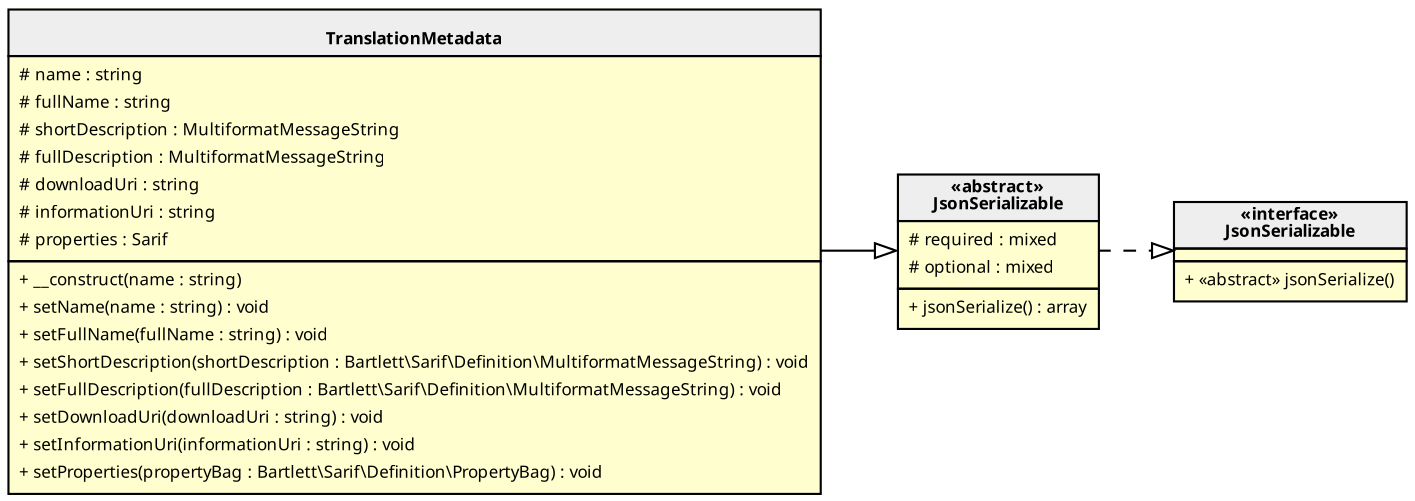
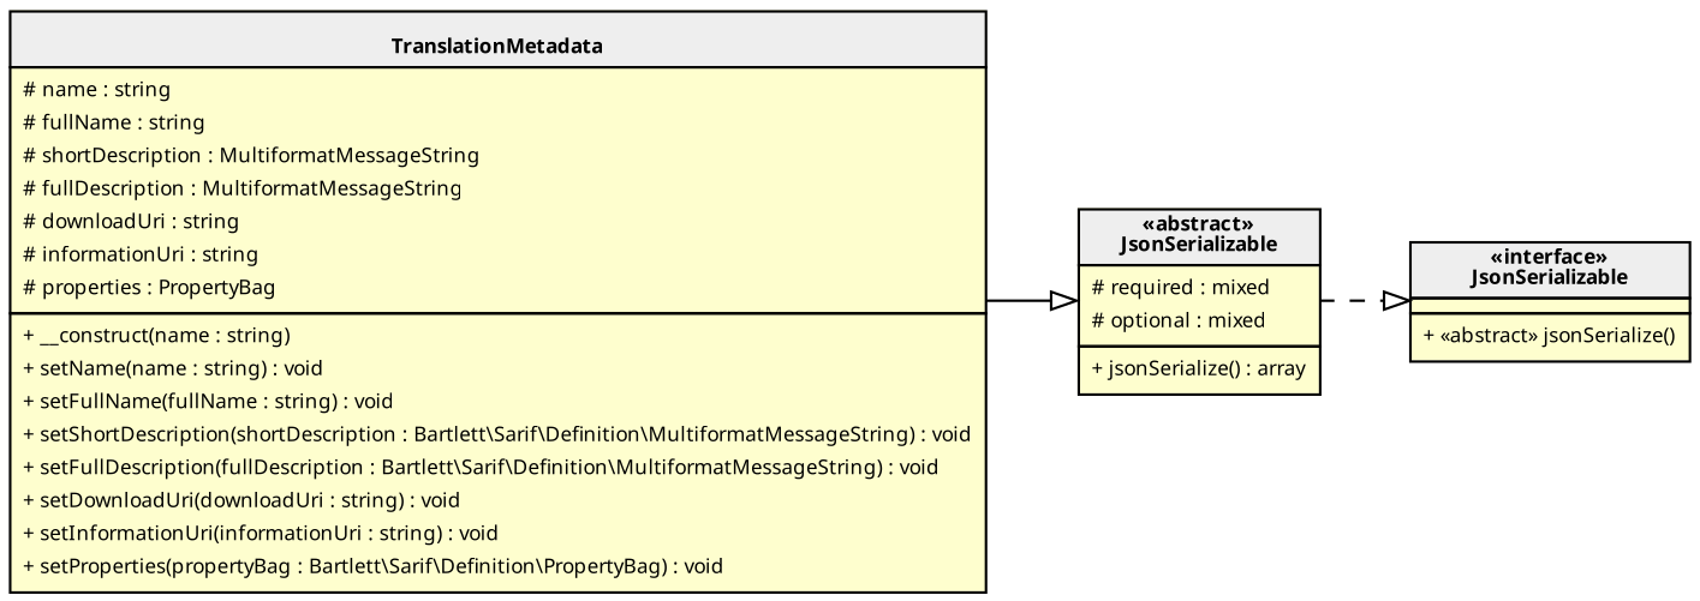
  digraph {
    rankdir=LR
    fontname="Noto Sans"
    node [fillcolor="#FEFECE" fontname="Noto Sans" fontsize=8 margin=0 shape=none style=filled]
    edge [arrowhead=empty fontname="Noto Sans" fontsize=8]
    n1 [label=< <table cellspacing="0" border="0" cellborder="1">     <tr><td bgcolor="#eeeeee"><b>«abstract»<br/>JsonSerializable</b></td></tr>     <tr><td><table border="0" cellspacing="0" cellpadding="2">     <tr><td align="left"># required : mixed</td></tr>     <tr><td align="left"># optional : mixed</td></tr> </table></td></tr>     <tr><td><table border="0" cellspacing="0" cellpadding="2">     <tr><td align="left">+ jsonSerialize() : array</td></tr> </table></td></tr> </table>>]
-   n2 [label=< <table cellspacing="0" border="0" cellborder="1">     <tr><td bgcolor="#eeeeee"><b><br/>TranslationMetadata</b></td></tr>     <tr><td><table border="0" cellspacing="0" cellpadding="2">     <tr><td align="left"># name : string</td></tr>     <tr><td align="left"># fullName : string</td></tr>     <tr><td align="left"># shortDescription : MultiformatMessageString</td></tr>     <tr><td align="left"># fullDescription : MultiformatMessageString</td></tr>     <tr><td align="left"># downloadUri : string</td></tr>     <tr><td align="left"># informationUri : string</td></tr>     <tr><td align="left"># properties : Sarif</td></tr> </table></td></tr>     <tr><td><table border="0" cellspacing="0" cellpadding="2">     <tr><td align="left">+ __construct(name : string)</td></tr>     <tr><td align="left">+ setName(name : string) : void</td></tr>     <tr><td align="left">+ setFullName(fullName : string) : void</td></tr>     <tr><td align="left">+ setShortDescription(shortDescription : Bartlett\\Sarif\\Definition\\MultiformatMessageString) : void</td></tr>     <tr><td align="left">+ setFullDescription(fullDescription : Bartlett\\Sarif\\Definition\\MultiformatMessageString) : void</td></tr>     <tr><td align="left">+ setDownloadUri(downloadUri : string) : void</td></tr>     <tr><td align="left">+ setInformationUri(informationUri : string) : void</td></tr>     <tr><td align="left">+ setProperties(propertyBag : Bartlett\\Sarif\\Definition\\PropertyBag) : void</td></tr> </table></td></tr> </table>>]
+   n2 [label=< <table cellspacing="0" border="0" cellborder="1">     <tr><td bgcolor="#eeeeee"><b><br/>TranslationMetadata</b></td></tr>     <tr><td><table border="0" cellspacing="0" cellpadding="2">     <tr><td align="left"># name : string</td></tr>     <tr><td align="left"># fullName : string</td></tr>     <tr><td align="left"># shortDescription : MultiformatMessageString</td></tr>     <tr><td align="left"># fullDescription : MultiformatMessageString</td></tr>     <tr><td align="left"># downloadUri : string</td></tr>     <tr><td align="left"># informationUri : string</td></tr>     <tr><td align="left"># properties : PropertyBag</td></tr> </table></td></tr>     <tr><td><table border="0" cellspacing="0" cellpadding="2">     <tr><td align="left">+ __construct(name : string)</td></tr>     <tr><td align="left">+ setName(name : string) : void</td></tr>     <tr><td align="left">+ setFullName(fullName : string) : void</td></tr>     <tr><td align="left">+ setShortDescription(shortDescription : Bartlett\\Sarif\\Definition\\MultiformatMessageString) : void</td></tr>     <tr><td align="left">+ setFullDescription(fullDescription : Bartlett\\Sarif\\Definition\\MultiformatMessageString) : void</td></tr>     <tr><td align="left">+ setDownloadUri(downloadUri : string) : void</td></tr>     <tr><td align="left">+ setInformationUri(informationUri : string) : void</td></tr>     <tr><td align="left">+ setProperties(propertyBag : Bartlett\\Sarif\\Definition\\PropertyBag) : void</td></tr> </table></td></tr> </table>>]
    n3 [label=< <table cellspacing="0" border="0" cellborder="1">     <tr><td bgcolor="#eeeeee"><b>«interface»<br/>JsonSerializable</b></td></tr>     <tr><td></td></tr>     <tr><td><table border="0" cellspacing="0" cellpadding="2">     <tr><td align="left">+ «abstract» jsonSerialize()</td></tr> </table></td></tr> </table>>]
    subgraph sub_1 {
      bgcolor=Bisque
      label="Bartlett\\Sarif\\Internal"
      n1
    }
    subgraph sub_2 {
      bgcolor=BurlyWood
      label="Bartlett\\Sarif\\Definition"
      n2
    }
    subgraph sub_3 {
      label=0
      n3
    }
    n1 -> n3 [style=dashed]
    n2 -> n1 [style=filled]
  }
